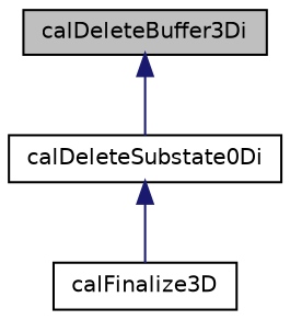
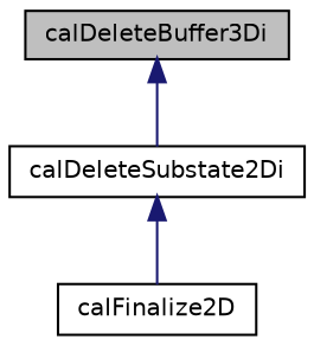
  digraph {
    rankdir=TB
    node [color=black fillcolor=white fontname=Helvetica fontsize=10 shape=record style=filled]
    edge [color=midnightblue dir=back fontname=Helvetica fontsize=10 labelfontname=Helvetica labelfontsize=10 style=solid]
    n1 [fillcolor=grey75 fontcolor=black height=0.2 label=calDeleteBuffer3Di width=0.4]
-   n2 [height=0.2 label=calDeleteSubstate0Di width=0.4]
-   n3 [height=0.2 label=calFinalize3D width=0.4]
+   n2 [height=0.2 label=calDeleteSubstate2Di width=0.4]
+   n3 [height=0.2 label=calFinalize2D width=0.4]
    n1 -> n2
    n2 -> n3
  }
